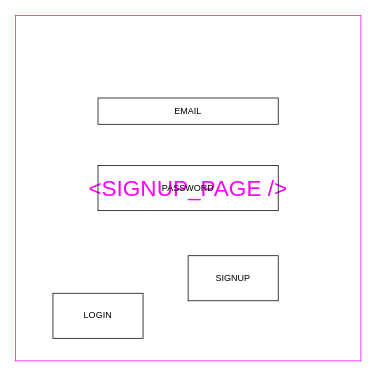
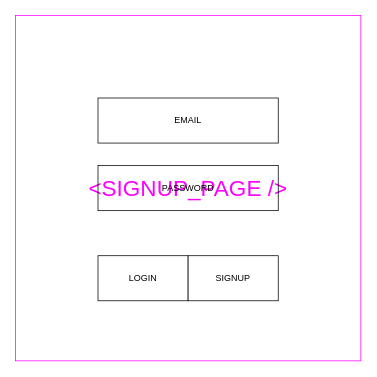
  <mxCell id="0" />
  <mxCell id="1" parent="0" />
  <mxCell id="2" value="&lt;font style=&quot;font-size: 30px;&quot; color=&quot;#ff00ff&quot;&gt;&amp;lt;SIGNUP_PAGE /&amp;gt;&lt;/font&gt;" style="whiteSpace=wrap;html=1;aspect=fixed;strokeColor=#FF00FF;" parent="1" vertex="1"><mxGeometry x="20" y="20" width="460" height="460" as="geometry" /></mxCell>
- <mxCell id="3" value="EMAIL" style="rounded=0;whiteSpace=wrap;html=1;" parent="1" vertex="1"><mxGeometry x="130" y="130" width="240" height="35" as="geometry" /></mxCell>
+ <mxCell id="3" value="EMAIL" style="rounded=0;whiteSpace=wrap;html=1;" parent="1" vertex="1"><mxGeometry x="130" y="130" width="240" height="60" as="geometry" /></mxCell>
  <mxCell id="4" value="PASSWORD" style="rounded=0;whiteSpace=wrap;html=1;fillColor=none;" parent="1" vertex="1"><mxGeometry x="130" y="220" width="240" height="60" as="geometry" /></mxCell>
- <mxCell id="5" value="LOGIN" style="rounded=0;whiteSpace=wrap;html=1;" parent="1" vertex="1"><mxGeometry x="70" y="390" width="120" height="60" as="geometry" /></mxCell>
+ <mxCell id="5" value="LOGIN" style="rounded=0;whiteSpace=wrap;html=1;" parent="1" vertex="1"><mxGeometry x="130" y="340" width="120" height="60" as="geometry" /></mxCell>
  <mxCell id="6" value="SIGNUP" style="rounded=0;whiteSpace=wrap;html=1;" parent="1" vertex="1"><mxGeometry x="250" y="340" width="120" height="60" as="geometry" /></mxCell>
